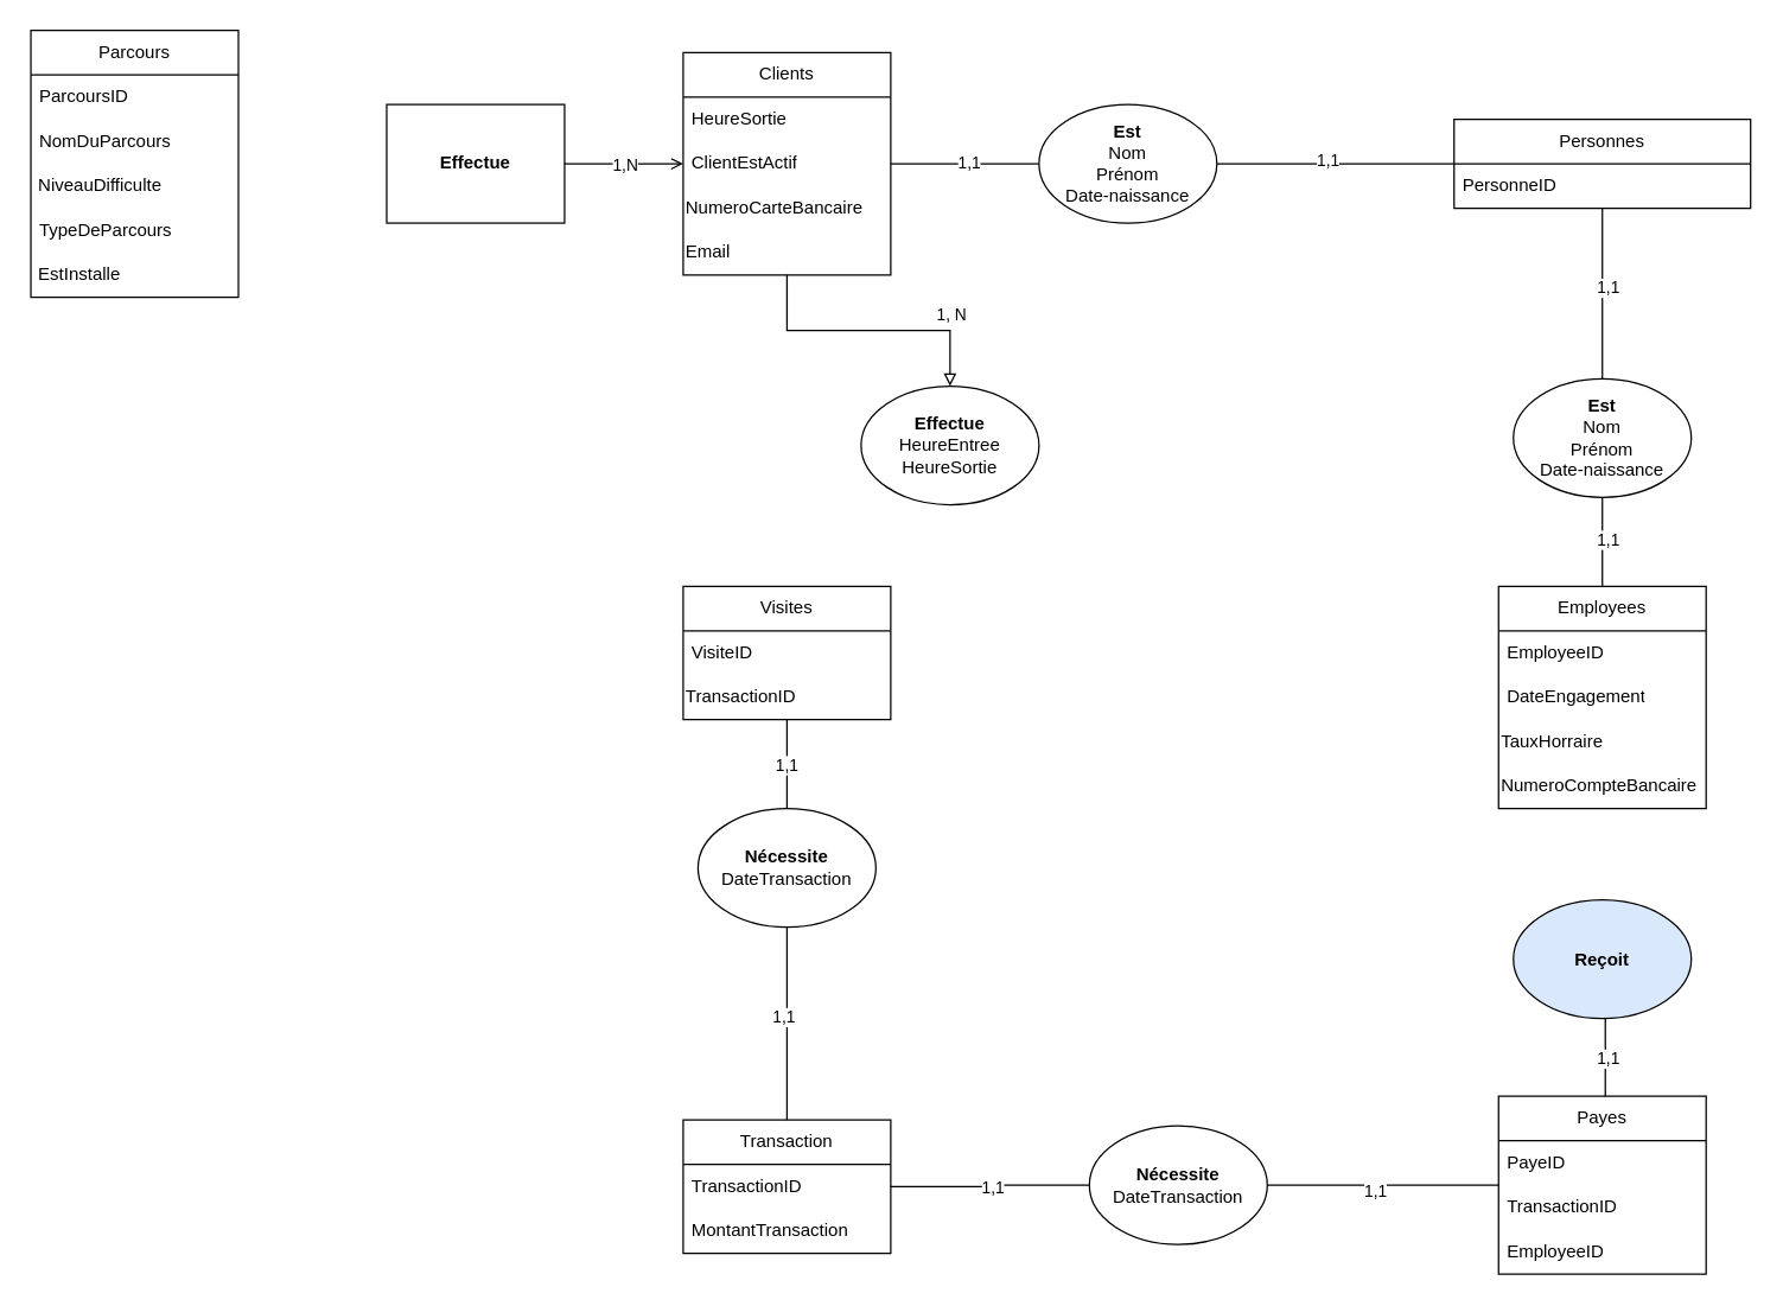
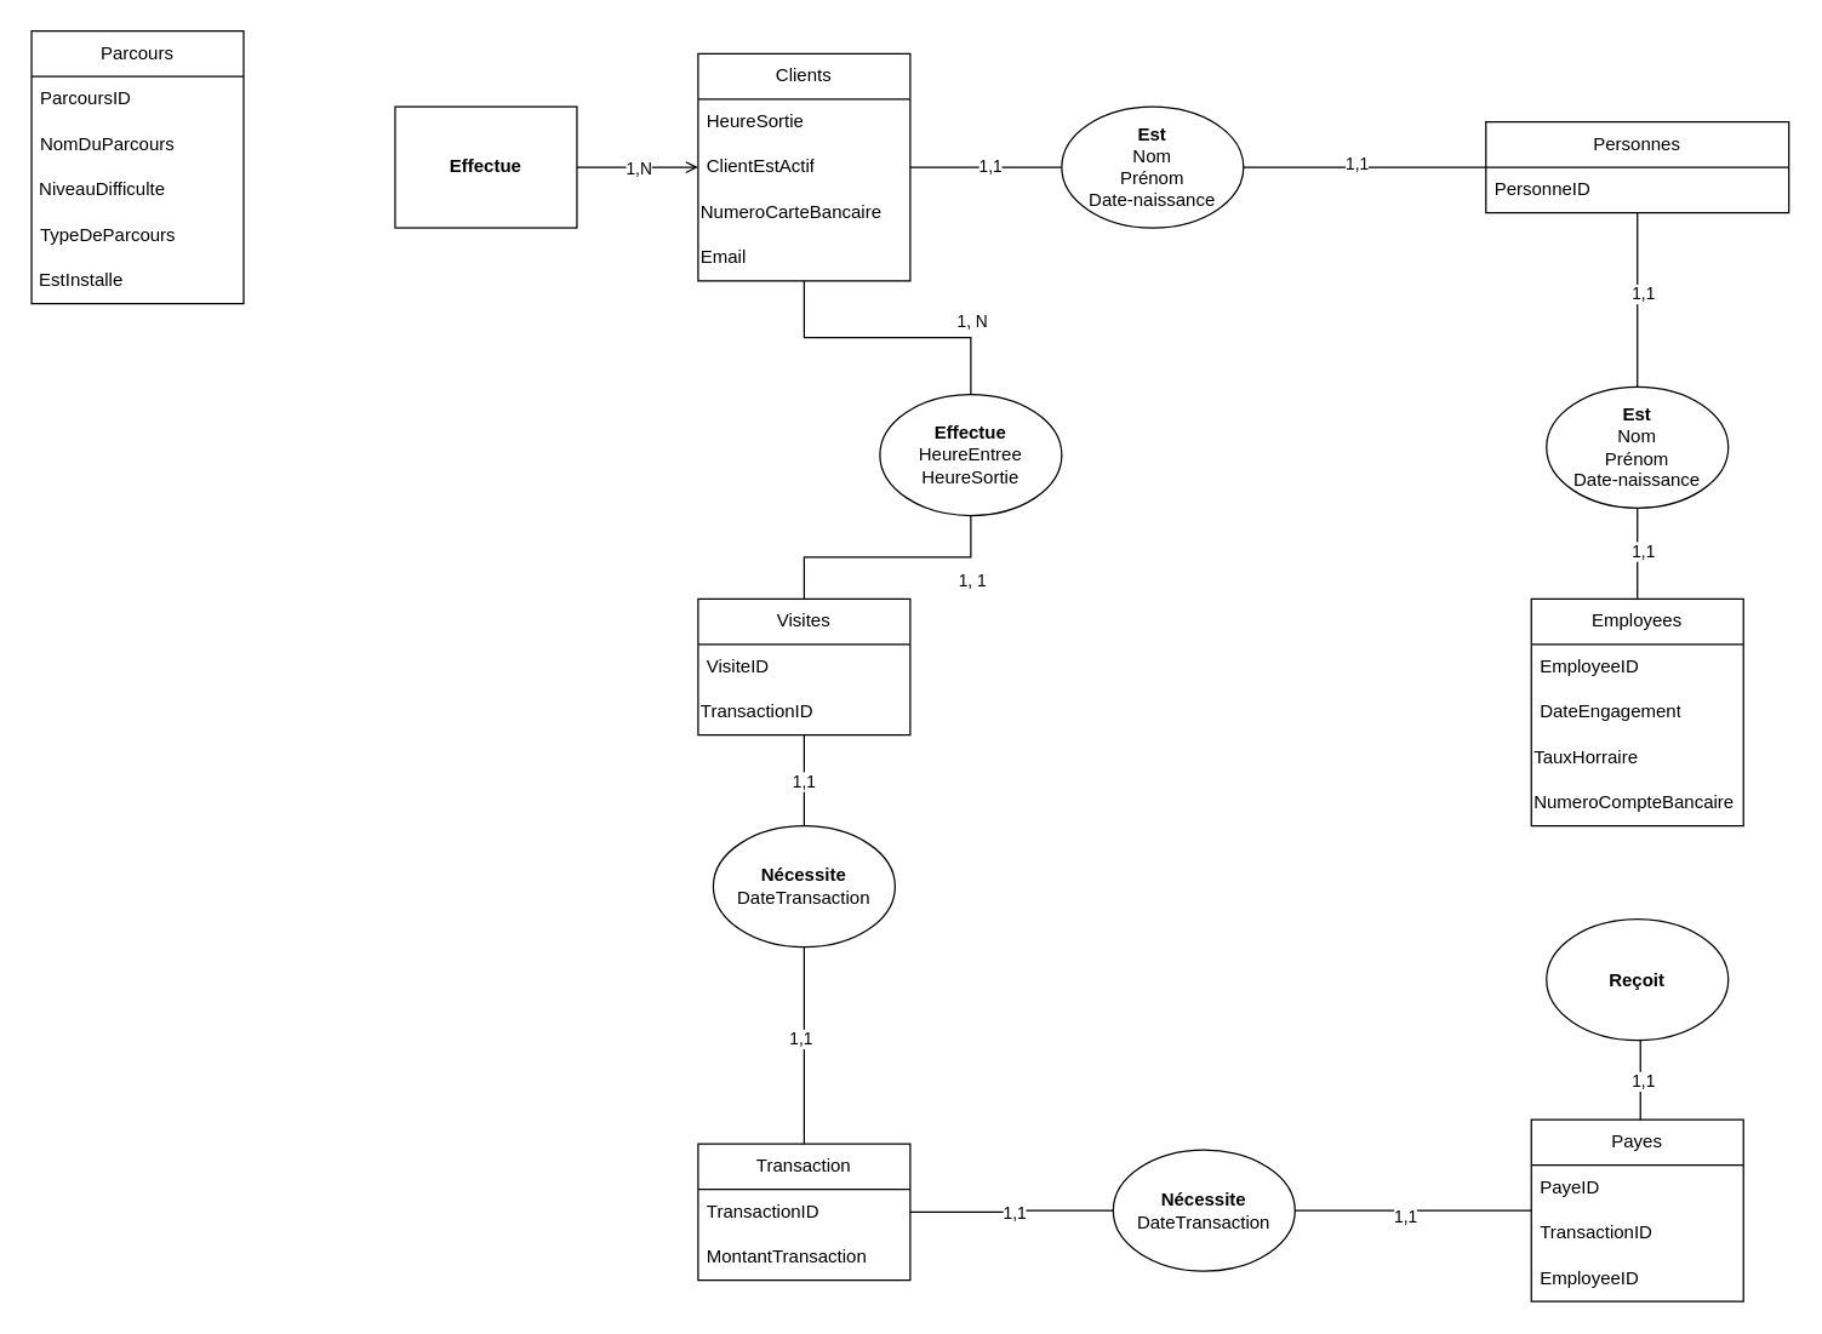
  <mxCell id="0" />
  <mxCell id="1" parent="0" />
- <mxCell id="2" style="edgeStyle=orthogonalEdgeStyle;rounded=0;orthogonalLoop=1;jettySize=auto;html=1;endArrow=block;endFill=0;" edge="1" parent="1" source="4" target="42"><mxGeometry relative="1" as="geometry" /></mxCell>
+ <mxCell id="2" style="edgeStyle=orthogonalEdgeStyle;rounded=0;orthogonalLoop=1;jettySize=auto;html=1;endArrow=none;endFill=0;" edge="1" parent="1" source="4" target="42"><mxGeometry relative="1" as="geometry" /></mxCell>
  <mxCell id="3" value="1, N" style="edgeLabel;html=1;align=center;verticalAlign=middle;resizable=0;points=[];" vertex="1" connectable="0" parent="2"><mxGeometry x="0.673" y="-1" relative="1" as="geometry"><mxPoint x="1" y="-19" as="offset" /></mxGeometry></mxCell>
  <mxCell id="4" value="Clients" style="swimlane;fontStyle=0;childLayout=stackLayout;horizontal=1;startSize=30;horizontalStack=0;resizeParent=1;resizeParentMax=0;resizeLast=0;collapsible=1;marginBottom=0;whiteSpace=wrap;html=1;" vertex="1" parent="1"><mxGeometry x="460" y="35" width="140" height="150" as="geometry" /></mxCell>
  <mxCell id="5" value="HeureSortie" style="text;strokeColor=none;fillColor=none;align=left;verticalAlign=middle;spacingLeft=4;spacingRight=4;overflow=hidden;points=[[0,0.5],[1,0.5]];portConstraint=eastwest;rotatable=0;whiteSpace=wrap;html=1;" vertex="1" parent="4"><mxGeometry y="30" width="140" height="30" as="geometry" /></mxCell>
  <mxCell id="6" value="ClientEstActif" style="text;strokeColor=none;fillColor=none;align=left;verticalAlign=middle;spacingLeft=4;spacingRight=4;overflow=hidden;points=[[0,0.5],[1,0.5]];portConstraint=eastwest;rotatable=0;whiteSpace=wrap;html=1;" vertex="1" parent="4"><mxGeometry y="60" width="140" height="30" as="geometry" /></mxCell>
  <mxCell id="7" value="NumeroCarteBancaire" style="text;html=1;align=left;verticalAlign=middle;whiteSpace=wrap;rounded=0;" vertex="1" parent="4"><mxGeometry y="90" width="140" height="30" as="geometry" /></mxCell>
  <mxCell id="8" value="Email" style="text;html=1;align=left;verticalAlign=middle;whiteSpace=wrap;rounded=0;" vertex="1" parent="4"><mxGeometry y="120" width="140" height="30" as="geometry" /></mxCell>
  <mxCell id="9" value="Personnes" style="swimlane;fontStyle=0;childLayout=stackLayout;horizontal=1;startSize=30;horizontalStack=0;resizeParent=1;resizeParentMax=0;resizeLast=0;collapsible=1;marginBottom=0;whiteSpace=wrap;html=1;" vertex="1" parent="1"><mxGeometry x="980" y="80" width="200" height="60" as="geometry" /></mxCell>
  <mxCell id="10" value="PersonneID" style="text;strokeColor=none;fillColor=none;align=left;verticalAlign=middle;spacingLeft=4;spacingRight=4;overflow=hidden;points=[[0,0.5],[1,0.5]];portConstraint=eastwest;rotatable=0;whiteSpace=wrap;html=1;" vertex="1" parent="9"><mxGeometry y="30" width="200" height="30" as="geometry" /></mxCell>
  <mxCell id="11" value="&lt;div&gt;&lt;b&gt;Est&lt;/b&gt;&lt;/div&gt;&lt;div&gt;Nom&lt;/div&gt;&lt;div&gt;Prénom&lt;/div&gt;&lt;div&gt;&lt;span style=&quot;text-align: left;&quot;&gt;Date-naissance&lt;/span&gt;&lt;/div&gt;" style="ellipse;whiteSpace=wrap;html=1;" vertex="1" parent="1"><mxGeometry x="700" y="70" width="120" height="80" as="geometry" /></mxCell>
  <mxCell id="12" value="" style="endArrow=none;html=1;rounded=0;exitX=1;exitY=0.5;exitDx=0;exitDy=0;entryX=0;entryY=0.5;entryDx=0;entryDy=0;" edge="1" parent="1" source="6" target="11"><mxGeometry width="50" height="50" relative="1" as="geometry"><mxPoint x="680" y="285" as="sourcePoint" /><mxPoint x="730" y="235" as="targetPoint" /></mxGeometry></mxCell>
  <mxCell id="13" value="1,1" style="edgeLabel;html=1;align=center;verticalAlign=middle;resizable=0;points=[];" vertex="1" connectable="0" parent="12"><mxGeometry x="0.044" y="1" relative="1" as="geometry"><mxPoint as="offset" /></mxGeometry></mxCell>
  <mxCell id="14" value="" style="endArrow=none;html=1;rounded=0;exitX=1;exitY=0.5;exitDx=0;exitDy=0;" edge="1" parent="1" source="11" target="9"><mxGeometry width="50" height="50" relative="1" as="geometry"><mxPoint x="900" y="285" as="sourcePoint" /><mxPoint x="950" y="235" as="targetPoint" /></mxGeometry></mxCell>
  <mxCell id="15" value="1,1" style="edgeLabel;html=1;align=center;verticalAlign=middle;resizable=0;points=[];" vertex="1" connectable="0" parent="14"><mxGeometry x="-0.073" y="3" relative="1" as="geometry"><mxPoint as="offset" /></mxGeometry></mxCell>
  <mxCell id="16" value="Employees" style="swimlane;fontStyle=0;childLayout=stackLayout;horizontal=1;startSize=30;horizontalStack=0;resizeParent=1;resizeParentMax=0;resizeLast=0;collapsible=1;marginBottom=0;whiteSpace=wrap;html=1;" vertex="1" parent="1"><mxGeometry x="1010" y="395" width="140" height="150" as="geometry" /></mxCell>
  <mxCell id="17" value="EmployeeID" style="text;strokeColor=none;fillColor=none;align=left;verticalAlign=middle;spacingLeft=4;spacingRight=4;overflow=hidden;points=[[0,0.5],[1,0.5]];portConstraint=eastwest;rotatable=0;whiteSpace=wrap;html=1;" vertex="1" parent="16"><mxGeometry y="30" width="140" height="30" as="geometry" /></mxCell>
  <mxCell id="18" value="DateEngagement" style="text;strokeColor=none;fillColor=none;align=left;verticalAlign=middle;spacingLeft=4;spacingRight=4;overflow=hidden;points=[[0,0.5],[1,0.5]];portConstraint=eastwest;rotatable=0;whiteSpace=wrap;html=1;" vertex="1" parent="16"><mxGeometry y="60" width="140" height="30" as="geometry" /></mxCell>
  <mxCell id="19" value="TauxHorraire" style="text;html=1;align=left;verticalAlign=middle;whiteSpace=wrap;rounded=0;" vertex="1" parent="16"><mxGeometry y="90" width="140" height="30" as="geometry" /></mxCell>
  <mxCell id="20" value="NumeroCompteBancaire" style="text;html=1;align=left;verticalAlign=middle;whiteSpace=wrap;rounded=0;" vertex="1" parent="16"><mxGeometry y="120" width="140" height="30" as="geometry" /></mxCell>
  <mxCell id="21" value="&lt;div&gt;&lt;b&gt;Est&lt;/b&gt;&lt;/div&gt;&lt;div&gt;Nom&lt;/div&gt;&lt;div&gt;Prénom&lt;/div&gt;&lt;div&gt;&lt;span style=&quot;text-align: left;&quot;&gt;Date-naissance&lt;/span&gt;&lt;/div&gt;" style="ellipse;whiteSpace=wrap;html=1;" vertex="1" parent="1"><mxGeometry x="1020" y="255" width="120" height="80" as="geometry" /></mxCell>
  <mxCell id="22" value="" style="endArrow=none;html=1;rounded=0;entryX=0.5;entryY=0;entryDx=0;entryDy=0;" edge="1" parent="1" source="9" target="21"><mxGeometry width="50" height="50" relative="1" as="geometry"><mxPoint x="1040" y="255" as="sourcePoint" /><mxPoint x="1040" y="285" as="targetPoint" /></mxGeometry></mxCell>
  <mxCell id="23" value="1,1" style="edgeLabel;html=1;align=center;verticalAlign=middle;resizable=0;points=[];" vertex="1" connectable="0" parent="22"><mxGeometry x="-0.073" y="3" relative="1" as="geometry"><mxPoint as="offset" /></mxGeometry></mxCell>
  <mxCell id="24" value="" style="endArrow=none;html=1;rounded=0;exitX=0.5;exitY=1;exitDx=0;exitDy=0;" edge="1" parent="1" source="21" target="16"><mxGeometry width="50" height="50" relative="1" as="geometry"><mxPoint x="840" y="405" as="sourcePoint" /><mxPoint x="1090" y="430" as="targetPoint" /></mxGeometry></mxCell>
  <mxCell id="25" value="1,1" style="edgeLabel;html=1;align=center;verticalAlign=middle;resizable=0;points=[];" vertex="1" connectable="0" parent="24"><mxGeometry x="-0.073" y="3" relative="1" as="geometry"><mxPoint as="offset" /></mxGeometry></mxCell>
  <mxCell id="26" value="Parcours" style="swimlane;fontStyle=0;childLayout=stackLayout;horizontal=1;startSize=30;horizontalStack=0;resizeParent=1;resizeParentMax=0;resizeLast=0;collapsible=1;marginBottom=0;whiteSpace=wrap;html=1;" vertex="1" parent="1"><mxGeometry x="20" y="20" width="140" height="180" as="geometry" /></mxCell>
  <mxCell id="27" value="ParcoursID" style="text;strokeColor=none;fillColor=none;align=left;verticalAlign=middle;spacingLeft=4;spacingRight=4;overflow=hidden;points=[[0,0.5],[1,0.5]];portConstraint=eastwest;rotatable=0;whiteSpace=wrap;html=1;" vertex="1" parent="26"><mxGeometry y="30" width="140" height="30" as="geometry" /></mxCell>
  <mxCell id="28" value="NomDuParcours" style="text;strokeColor=none;fillColor=none;align=left;verticalAlign=middle;spacingLeft=4;spacingRight=4;overflow=hidden;points=[[0,0.5],[1,0.5]];portConstraint=eastwest;rotatable=0;whiteSpace=wrap;html=1;" vertex="1" parent="26"><mxGeometry y="60" width="140" height="30" as="geometry" /></mxCell>
  <mxCell id="29" value="&amp;nbsp;NiveauDifficulte" style="text;html=1;align=left;verticalAlign=middle;whiteSpace=wrap;rounded=0;" vertex="1" parent="26"><mxGeometry y="90" width="140" height="30" as="geometry" /></mxCell>
  <mxCell id="30" value="TypeDeParcours" style="text;strokeColor=none;fillColor=none;align=left;verticalAlign=middle;spacingLeft=4;spacingRight=4;overflow=hidden;points=[[0,0.5],[1,0.5]];portConstraint=eastwest;rotatable=0;whiteSpace=wrap;html=1;" vertex="1" parent="26"><mxGeometry y="120" width="140" height="30" as="geometry" /></mxCell>
  <mxCell id="31" value="&amp;nbsp;EstInstalle" style="text;html=1;align=left;verticalAlign=middle;whiteSpace=wrap;rounded=0;" vertex="1" parent="26"><mxGeometry y="150" width="140" height="30" as="geometry" /></mxCell>
  <mxCell id="32" value="&lt;b&gt;Effectue&lt;/b&gt;" style="whiteSpace=wrap;html=1;rounded=0;" vertex="1" parent="1"><mxGeometry x="260" y="70" width="120" height="80" as="geometry" /></mxCell>
  <mxCell id="33" value="" style="endArrow=open;html=1;rounded=0;exitX=1;exitY=0.5;exitDx=0;exitDy=0;" edge="1" parent="1" source="32" target="4"><mxGeometry width="50" height="50" relative="1" as="geometry"><mxPoint x="350" y="315" as="sourcePoint" /><mxPoint x="440" y="150" as="targetPoint" /></mxGeometry></mxCell>
  <mxCell id="34" value="1,N" style="edgeLabel;html=1;align=center;verticalAlign=middle;resizable=0;points=[];" vertex="1" connectable="0" parent="33"><mxGeometry x="0.003" relative="1" as="geometry"><mxPoint as="offset" /></mxGeometry></mxCell>
+ <mxCell id="35" style="edgeStyle=orthogonalEdgeStyle;rounded=0;orthogonalLoop=1;jettySize=auto;html=1;entryX=0.5;entryY=1;entryDx=0;entryDy=0;endArrow=none;endFill=0;" edge="1" parent="1" source="39" target="42"><mxGeometry relative="1" as="geometry" /></mxCell>
+ <mxCell id="36" value="1, 1" style="edgeLabel;html=1;align=center;verticalAlign=middle;resizable=0;points=[];" vertex="1" connectable="0" parent="35"><mxGeometry x="0.783" relative="1" as="geometry"><mxPoint y="24" as="offset" /></mxGeometry></mxCell>
  <mxCell id="37" value="" style="edgeStyle=orthogonalEdgeStyle;rounded=0;orthogonalLoop=1;jettySize=auto;html=1;endArrow=none;endFill=0;" edge="1" parent="1" source="39" target="46"><mxGeometry relative="1" as="geometry" /></mxCell>
  <mxCell id="38" value="1,1" style="edgeLabel;html=1;align=center;verticalAlign=middle;resizable=0;points=[];" vertex="1" connectable="0" parent="37"><mxGeometry x="-0.004" y="-1" relative="1" as="geometry"><mxPoint as="offset" /></mxGeometry></mxCell>
  <mxCell id="39" value="Visites" style="swimlane;fontStyle=0;childLayout=stackLayout;horizontal=1;startSize=30;horizontalStack=0;resizeParent=1;resizeParentMax=0;resizeLast=0;collapsible=1;marginBottom=0;whiteSpace=wrap;html=1;" vertex="1" parent="1"><mxGeometry x="460" y="395" width="140" height="90" as="geometry" /></mxCell>
  <mxCell id="40" value="VisiteID" style="text;strokeColor=none;fillColor=none;align=left;verticalAlign=middle;spacingLeft=4;spacingRight=4;overflow=hidden;points=[[0,0.5],[1,0.5]];portConstraint=eastwest;rotatable=0;whiteSpace=wrap;html=1;" vertex="1" parent="39"><mxGeometry y="30" width="140" height="30" as="geometry" /></mxCell>
  <mxCell id="41" value="TransactionID" style="text;html=1;align=left;verticalAlign=middle;whiteSpace=wrap;rounded=0;" vertex="1" parent="39"><mxGeometry y="60" width="140" height="30" as="geometry" /></mxCell>
  <mxCell id="42" value="&lt;b&gt;Effectue&lt;/b&gt;&lt;br&gt;&lt;div&gt;HeureEntree&lt;/div&gt;&lt;div&gt;&lt;div&gt;HeureSortie&lt;br&gt;&lt;/div&gt;&lt;/div&gt;" style="ellipse;whiteSpace=wrap;html=1;" vertex="1" parent="1"><mxGeometry x="580" y="260" width="120" height="80" as="geometry" /></mxCell>
  <mxCell id="43" value="Transaction" style="swimlane;fontStyle=0;childLayout=stackLayout;horizontal=1;startSize=30;horizontalStack=0;resizeParent=1;resizeParentMax=0;resizeLast=0;collapsible=1;marginBottom=0;whiteSpace=wrap;html=1;" vertex="1" parent="1"><mxGeometry x="460" y="755" width="140" height="90" as="geometry" /></mxCell>
  <mxCell id="44" value="TransactionID" style="text;strokeColor=none;fillColor=none;align=left;verticalAlign=middle;spacingLeft=4;spacingRight=4;overflow=hidden;points=[[0,0.5],[1,0.5]];portConstraint=eastwest;rotatable=0;whiteSpace=wrap;html=1;" vertex="1" parent="43"><mxGeometry y="30" width="140" height="30" as="geometry" /></mxCell>
  <mxCell id="45" value="MontantTransaction" style="text;strokeColor=none;fillColor=none;align=left;verticalAlign=middle;spacingLeft=4;spacingRight=4;overflow=hidden;points=[[0,0.5],[1,0.5]];portConstraint=eastwest;rotatable=0;whiteSpace=wrap;html=1;" vertex="1" parent="43"><mxGeometry y="60" width="140" height="30" as="geometry" /></mxCell>
  <mxCell id="46" value="&lt;b&gt;Nécessite&lt;/b&gt;&lt;div&gt;DateTransaction&lt;/div&gt;" style="ellipse;whiteSpace=wrap;html=1;" vertex="1" parent="1"><mxGeometry x="470" y="545" width="120" height="80" as="geometry" /></mxCell>
  <mxCell id="47" value="" style="edgeStyle=orthogonalEdgeStyle;rounded=0;orthogonalLoop=1;jettySize=auto;html=1;endArrow=none;endFill=0;" edge="1" parent="1" source="46" target="43"><mxGeometry relative="1" as="geometry"><mxPoint x="530" y="669" as="sourcePoint" /><mxPoint x="540" y="649" as="targetPoint" /></mxGeometry></mxCell>
  <mxCell id="48" value="1,1" style="edgeLabel;html=1;align=center;verticalAlign=middle;resizable=0;points=[];" vertex="1" connectable="0" parent="47"><mxGeometry x="-0.074" y="-3" relative="1" as="geometry"><mxPoint as="offset" /></mxGeometry></mxCell>
  <mxCell id="49" value="Payes" style="swimlane;fontStyle=0;childLayout=stackLayout;horizontal=1;startSize=30;horizontalStack=0;resizeParent=1;resizeParentMax=0;resizeLast=0;collapsible=1;marginBottom=0;whiteSpace=wrap;html=1;" vertex="1" parent="1"><mxGeometry x="1010" y="739" width="140" height="120" as="geometry" /></mxCell>
  <mxCell id="50" value="PayeID" style="text;strokeColor=none;fillColor=none;align=left;verticalAlign=middle;spacingLeft=4;spacingRight=4;overflow=hidden;points=[[0,0.5],[1,0.5]];portConstraint=eastwest;rotatable=0;whiteSpace=wrap;html=1;" vertex="1" parent="49"><mxGeometry y="30" width="140" height="30" as="geometry" /></mxCell>
  <mxCell id="51" value="TransactionID" style="text;strokeColor=none;fillColor=none;align=left;verticalAlign=middle;spacingLeft=4;spacingRight=4;overflow=hidden;points=[[0,0.5],[1,0.5]];portConstraint=eastwest;rotatable=0;whiteSpace=wrap;html=1;" vertex="1" parent="49"><mxGeometry y="60" width="140" height="30" as="geometry" /></mxCell>
  <mxCell id="52" value="EmployeeID" style="text;strokeColor=none;fillColor=none;align=left;verticalAlign=middle;spacingLeft=4;spacingRight=4;overflow=hidden;points=[[0,0.5],[1,0.5]];portConstraint=eastwest;rotatable=0;whiteSpace=wrap;html=1;" vertex="1" parent="49"><mxGeometry y="90" width="140" height="30" as="geometry" /></mxCell>
  <mxCell id="53" value="" style="edgeStyle=orthogonalEdgeStyle;rounded=0;orthogonalLoop=1;jettySize=auto;html=1;endArrow=none;endFill=0;" edge="1" parent="1" target="55" source="43"><mxGeometry relative="1" as="geometry"><mxPoint x="820" y="619" as="sourcePoint" /></mxGeometry></mxCell>
  <mxCell id="54" value="1,1" style="edgeLabel;html=1;align=center;verticalAlign=middle;resizable=0;points=[];" vertex="1" connectable="0" parent="53"><mxGeometry x="-0.004" y="-1" relative="1" as="geometry"><mxPoint as="offset" /></mxGeometry></mxCell>
  <mxCell id="55" value="&lt;b&gt;Nécessite&lt;/b&gt;&lt;div&gt;DateTransaction&lt;/div&gt;" style="ellipse;whiteSpace=wrap;html=1;" vertex="1" parent="1"><mxGeometry x="734" y="759" width="120" height="80" as="geometry" /></mxCell>
  <mxCell id="56" value="" style="edgeStyle=orthogonalEdgeStyle;rounded=0;orthogonalLoop=1;jettySize=auto;html=1;endArrow=none;endFill=0;" edge="1" parent="1" source="55" target="49"><mxGeometry relative="1" as="geometry"><mxPoint x="830" y="689" as="sourcePoint" /><mxPoint x="820" y="849" as="targetPoint" /></mxGeometry></mxCell>
  <mxCell id="57" value="1,1" style="edgeLabel;html=1;align=center;verticalAlign=middle;resizable=0;points=[];" vertex="1" connectable="0" parent="56"><mxGeometry x="-0.074" y="-3" relative="1" as="geometry"><mxPoint as="offset" /></mxGeometry></mxCell>
  <mxCell id="58" value="" style="edgeStyle=orthogonalEdgeStyle;rounded=0;orthogonalLoop=1;jettySize=auto;html=1;endArrow=none;endFill=0;" edge="1" parent="1"><mxGeometry relative="1" as="geometry"><mxPoint x="1082" y="739" as="sourcePoint" /><mxPoint x="1082" y="686.5" as="targetPoint" /></mxGeometry></mxCell>
  <mxCell id="59" value="1,1" style="edgeLabel;html=1;align=center;verticalAlign=middle;resizable=0;points=[];" vertex="1" connectable="0" parent="58"><mxGeometry x="-0.004" y="-1" relative="1" as="geometry"><mxPoint as="offset" /></mxGeometry></mxCell>
- <mxCell id="60" value="&lt;div&gt;&lt;b&gt;Reçoit&lt;/b&gt;&lt;/div&gt;" style="ellipse;whiteSpace=wrap;html=1;fillColor=#dae8fc;" vertex="1" parent="1"><mxGeometry x="1020" y="606.5" width="120" height="80" as="geometry" /></mxCell>
+ <mxCell id="60" value="&lt;div&gt;&lt;b&gt;Reçoit&lt;/b&gt;&lt;/div&gt;" style="ellipse;whiteSpace=wrap;html=1;" vertex="1" parent="1"><mxGeometry x="1020" y="606.5" width="120" height="80" as="geometry" /></mxCell>
